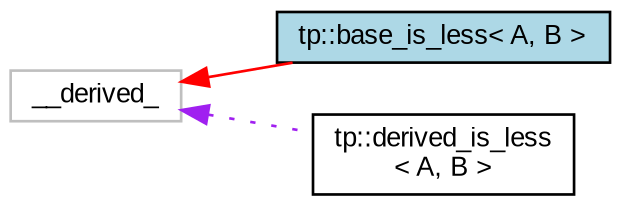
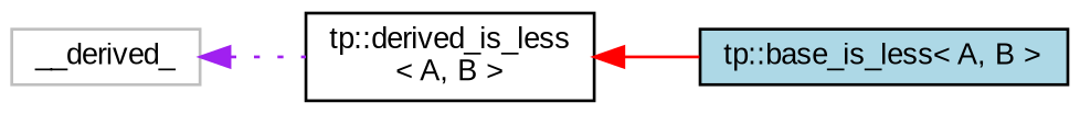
  digraph {
    fontname="Liberation Sans"
    rankdir=LR
    node [color=black fillcolor=white fontname="Liberation Sans" fontsize=10 shape=record style=filled]
    edge [dir=back fontname="Liberation Sans" fontsize=10 labelfontname=Helvetica labelfontsize=10]
    n1 [color=grey75 height=0.2 label=__derived_ width=0.4]
    n2 [fillcolor=lightblue height=0.2 label="tp::base_is_less\< A, B \>" width=0.4]
    n3 [height=0.2 label="tp::derived_is_less\l\< A, B \>" width=0.4]
-   n1 -> n2 [color=red style=solid]
+   n3 -> n2 [color=red style=solid]
    n1 -> n3 [color=purple style=dotted]
  }
